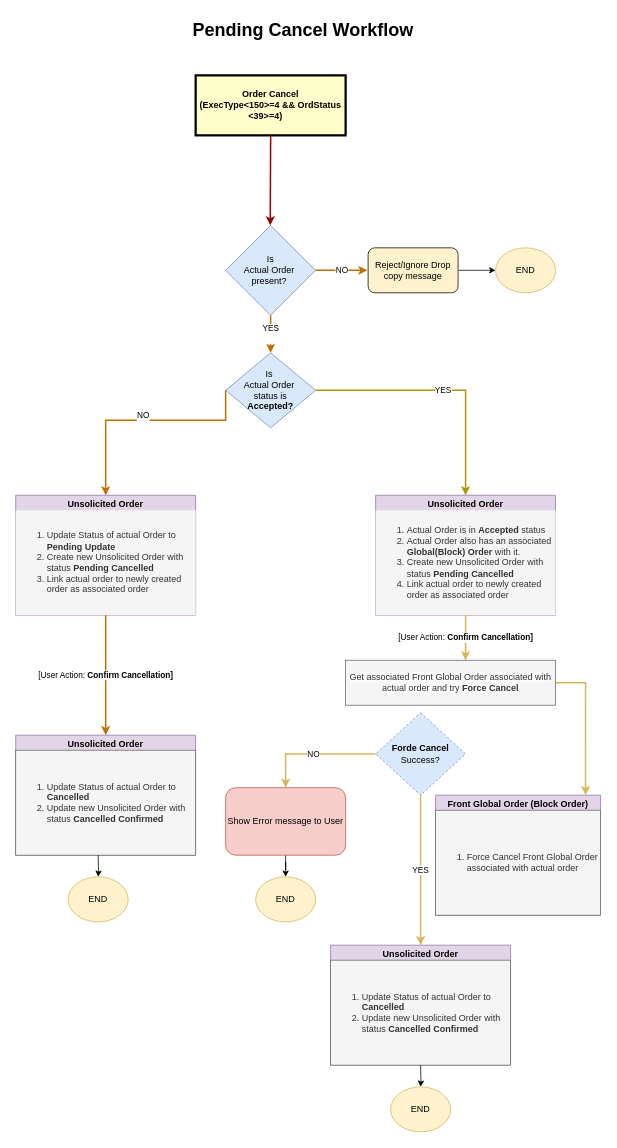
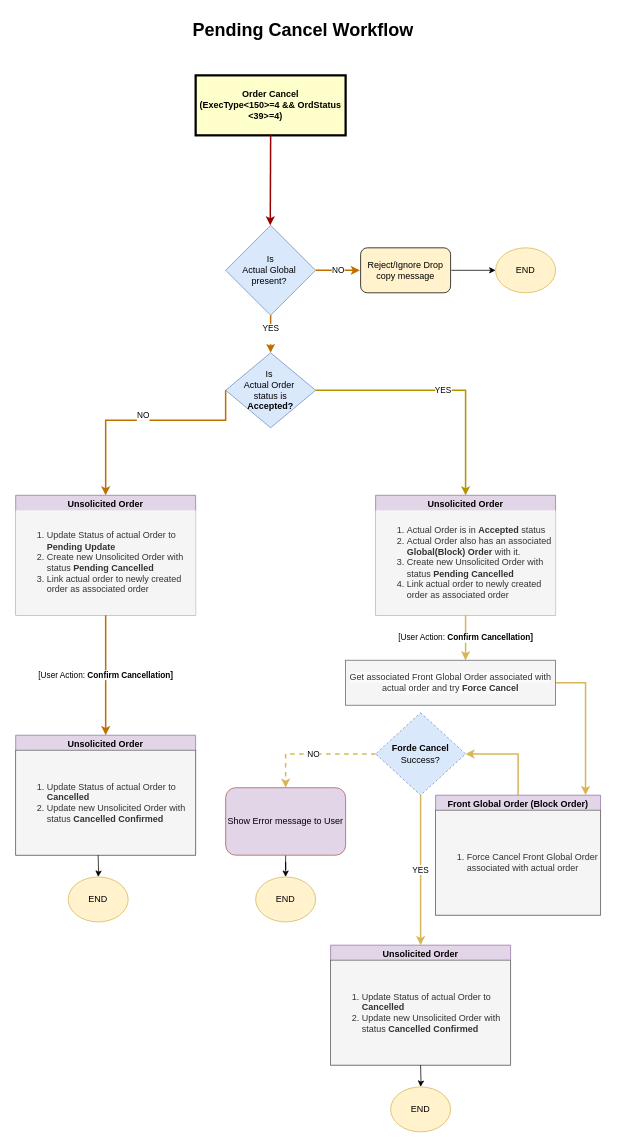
  <mxCell id="0" />
  <mxCell id="1" parent="0" />
  <mxCell id="2" value="Order Cancel&#10;(ExecType&lt;150&gt;=4 &amp;&amp; OrdStatus &lt;39&gt;=4)    " style="whiteSpace=wrap;align=center;verticalAlign=middle;fontStyle=1;strokeWidth=3;fillColor=#FFFFCC" parent="1" vertex="1"><mxGeometry x="260" y="100" width="200" height="80" as="geometry" /></mxCell>
  <mxCell id="3" value="" style="edgeStyle=none;noEdgeStyle=1;strokeColor=#990000;strokeWidth=2;" parent="1" edge="1"><mxGeometry width="100" height="100" relative="1" as="geometry"><mxPoint x="360" y="180" as="sourcePoint" /><mxPoint x="359.5" y="300" as="targetPoint" /></mxGeometry></mxCell>
  <mxCell id="4" value="Unsolicited Order" style="swimlane;whiteSpace=wrap;html=1;fillColor=#e1d5e7;strokeColor=#9673a6;" parent="1" vertex="1"><mxGeometry x="20" y="660" width="240" height="160" as="geometry" /></mxCell>
  <mxCell id="5" value="&lt;ol&gt;&lt;li&gt;Update Status of actual Order to &lt;b&gt;Pending Update&lt;/b&gt;&lt;/li&gt;&lt;li&gt;Create new Unsolicited Order with status &lt;b&gt;Pending Cancelled&lt;/b&gt;&lt;/li&gt;&lt;li&gt;Link actual order to newly created order as associated order&lt;/li&gt;&lt;/ol&gt;" style="text;html=1;align=left;verticalAlign=middle;whiteSpace=wrap;rounded=0;fillColor=#f5f5f5;fontColor=#333333;strokeColor=none;" parent="4" vertex="1"><mxGeometry y="20" width="240" height="140" as="geometry" /></mxCell>
  <mxCell id="6" value="NO" style="edgeStyle=orthogonalEdgeStyle;rounded=0;orthogonalLoop=1;jettySize=auto;html=1;fillColor=#f0a30a;strokeColor=#BD7000;strokeWidth=2;" parent="1" source="7" target="8" edge="1"><mxGeometry relative="1" as="geometry"><mxPoint x="540" y="360" as="targetPoint" /><Array as="points"><mxPoint x="430" y="360" /><mxPoint x="430" y="360" /></Array></mxGeometry></mxCell>
- <mxCell id="7" value="&lt;div&gt;Is&lt;/div&gt;Actual Order&amp;nbsp;&lt;div&gt;present?&amp;nbsp;&lt;/div&gt;" style="rhombus;whiteSpace=wrap;html=1;fillColor=#dae8fc;strokeColor=#6c8ebf;" parent="1" vertex="1"><mxGeometry x="300" y="300" width="120" height="120" as="geometry" /></mxCell>
- <mxCell id="8" value="Reject/Ignore Drop copy message" style="rounded=1;whiteSpace=wrap;html=1;fillColor=#fff2cc;strokeColor=default;perimeterSpacing=1;gradientColor=none;" parent="1" vertex="1"><mxGeometry x="490" y="330" width="120" height="60" as="geometry" /></mxCell>
+ <mxCell id="7" value="&lt;div&gt;Is&lt;/div&gt;Actual Global&amp;nbsp;&lt;div&gt;present?&amp;nbsp;&lt;/div&gt;" style="rhombus;whiteSpace=wrap;html=1;fillColor=#dae8fc;strokeColor=#6c8ebf;" parent="1" vertex="1"><mxGeometry x="300" y="300" width="120" height="120" as="geometry" /></mxCell>
+ <mxCell id="8" value="Reject/Ignore Drop copy message" style="rounded=1;whiteSpace=wrap;html=1;fillColor=#fff2cc;strokeColor=default;perimeterSpacing=1;gradientColor=none;" parent="1" vertex="1"><mxGeometry x="480" y="330" width="120" height="60" as="geometry" /></mxCell>
  <mxCell id="9" value="YES&lt;div&gt;&lt;br&gt;&lt;/div&gt;" style="edgeStyle=orthogonalEdgeStyle;rounded=0;orthogonalLoop=1;jettySize=auto;html=1;fillColor=#f0a30a;strokeColor=#BD7000;strokeWidth=2;" parent="1" source="7" target="10" edge="1"><mxGeometry relative="1" as="geometry"><mxPoint x="359" y="490" as="targetPoint" /></mxGeometry></mxCell>
  <mxCell id="10" value="Is&amp;nbsp;&lt;div&gt;Actual Order&amp;nbsp;&lt;div&gt;status is&lt;/div&gt;&lt;div&gt;&lt;b&gt;Accepted?&lt;/b&gt;&lt;/div&gt;&lt;/div&gt;" style="rhombus;whiteSpace=wrap;html=1;fillColor=#dae8fc;strokeColor=#6c8ebf;" parent="1" vertex="1"><mxGeometry x="300" y="470" width="120" height="100" as="geometry" /></mxCell>
  <mxCell id="11" value="NO&lt;div&gt;&lt;br&gt;&lt;/div&gt;" style="edgeStyle=orthogonalEdgeStyle;rounded=0;orthogonalLoop=1;jettySize=auto;html=1;exitX=0;exitY=0.5;exitDx=0;exitDy=0;entryX=0.5;entryY=0;entryDx=0;entryDy=0;fillColor=#f0a30a;strokeColor=#BD7000;strokeWidth=2;" parent="1" source="10" target="4" edge="1"><mxGeometry relative="1" as="geometry"><mxPoint x="359" y="670" as="targetPoint" /><Array as="points"><mxPoint x="140" y="560" /></Array></mxGeometry></mxCell>
  <mxCell id="12" value="Unsolicited Order" style="swimlane;whiteSpace=wrap;html=1;fillColor=#e1d5e7;strokeColor=#9673a6;" parent="1" vertex="1"><mxGeometry x="20" y="980" width="240" height="160" as="geometry" /></mxCell>
  <mxCell id="13" value="&lt;ol&gt;&lt;li&gt;Update Status of actual Order to &lt;b&gt;Cancelled&lt;/b&gt;&lt;/li&gt;&lt;li&gt;Update new Unsolicited Order with status &lt;b&gt;Cancelled Confirmed&lt;/b&gt;&lt;/li&gt;&lt;/ol&gt;" style="text;html=1;align=left;verticalAlign=middle;whiteSpace=wrap;rounded=0;fillColor=#f5f5f5;fontColor=#333333;strokeColor=#666666;" parent="12" vertex="1"><mxGeometry y="20" width="240" height="140" as="geometry" /></mxCell>
  <mxCell id="14" value="[User Action:&amp;nbsp;&lt;b&gt;Confirm Cancellation]&lt;/b&gt;" style="endArrow=classic;html=1;rounded=0;exitX=0.5;exitY=1;exitDx=0;exitDy=0;entryX=0.5;entryY=0;entryDx=0;entryDy=0;fillColor=#f0a30a;strokeColor=#BD7000;strokeWidth=2;" parent="1" source="4" target="12" edge="1"><mxGeometry relative="1" as="geometry"><mxPoint x="500" y="930" as="sourcePoint" /><mxPoint x="600" y="930" as="targetPoint" /></mxGeometry></mxCell>
  <mxCell id="15" value="Unsolicited Order" style="swimlane;whiteSpace=wrap;html=1;fillColor=#e1d5e7;strokeColor=#9673a6;" parent="1" vertex="1"><mxGeometry x="500" y="660" width="240" height="160" as="geometry" /></mxCell>
  <mxCell id="16" value="&lt;ol&gt;&lt;li&gt;Actual Order is in &lt;b&gt;Accepted &lt;/b&gt;status&lt;/li&gt;&lt;li&gt;Actual Order also has an associated &lt;b&gt;Global(Block) Order&lt;/b&gt; with it.&lt;/li&gt;&lt;li&gt;Create new Unsolicited Order with status &lt;b&gt;Pending Cancelled&lt;/b&gt;&lt;/li&gt;&lt;li&gt;Link actual order to newly created order as associated order&lt;/li&gt;&lt;/ol&gt;" style="text;html=1;align=left;verticalAlign=middle;whiteSpace=wrap;rounded=0;fillColor=#f5f5f5;fontColor=#333333;strokeColor=none;" parent="15" vertex="1"><mxGeometry y="20" width="240" height="140" as="geometry" /></mxCell>
  <mxCell id="17" value="&lt;div&gt;YES&lt;/div&gt;" style="edgeStyle=orthogonalEdgeStyle;rounded=0;orthogonalLoop=1;jettySize=auto;html=1;exitX=1;exitY=0.5;exitDx=0;exitDy=0;entryX=0.5;entryY=0;entryDx=0;entryDy=0;fillColor=#e3c800;strokeColor=#B09500;curved=0;strokeWidth=2;" parent="1" source="10" target="15" edge="1"><mxGeometry relative="1" as="geometry"><mxPoint x="780" y="560" as="sourcePoint" /><mxPoint x="839" y="670" as="targetPoint" /></mxGeometry></mxCell>
  <mxCell id="18" value="Unsolicited Order" style="swimlane;whiteSpace=wrap;html=1;fillColor=#e1d5e7;strokeColor=#9673a6;" parent="1" vertex="1"><mxGeometry x="440" y="1260" width="240" height="160" as="geometry" /></mxCell>
  <mxCell id="19" value="&lt;ol&gt;&lt;li&gt;&lt;span style=&quot;color: rgba(0, 0, 0, 0); font-family: monospace; font-size: 0px; text-wrap-mode: nowrap;&quot;&gt;%3CmxGraphModel%3E%3Croot%3E%3CmxCell%20id%3D%220%22%2F%3E%3CmxCell%20id%3D%221%22%20parent%3D%220%22%2F%3E%3CmxCell%20id%3D%222%22%20value%3D%22Unsolicited%20Order%22%20style%3D%22swimlane%3BwhiteSpace%3Dwrap%3Bhtml%3D1%3BfillColor%3D%23e1d5e7%3BstrokeColor%3D%239673a6%3B%22%20vertex%3D%221%22%20parent%3D%221%22%3E%3CmxGeometry%20x%3D%2240%22%20y%3D%22920%22%20width%3D%22240%22%20height%3D%22160%22%20as%3D%22geometry%22%2F%3E%3C%2FmxCell%3E%3CmxCell%20id%3D%223%22%20value%3D%22%26lt%3Bol%26gt%3B%26lt%3Bli%26gt%3BUpdate%20Status%20of%20actual%20Order%20to%20%26lt%3Bb%26gt%3BCancelled%26lt%3B%2Fb%26gt%3B%26lt%3B%2Fli%26gt%3B%26lt%3Bli%26gt%3BUpdate%20new%20Unsolicited%20Order%20with%20status%20%26lt%3Bb%26gt%3BCancelled%20Confirmed%26lt%3B%2Fb%26gt%3B%26lt%3B%2Fli%26gt%3B%26lt%3B%2Fol%26gt%3B%22%20style%3D%22text%3Bhtml%3D1%3Balign%3Dleft%3BverticalAlign%3Dmiddle%3BwhiteSpace%3Dwrap%3Brounded%3D0%3BfillColor%3D%23f5f5f5%3BfontColor%3D%23333333%3BstrokeColor%3D%23666666%3B%22%20vertex%3D%221%22%20parent%3D%222%22%3E%3CmxGeometry%20y%3D%2220%22%20width%3D%22240%22%20height%3D%22140%22%20as%3D%22geometry%22%2F%3E%3C%2FmxCell%3E%3CmxCell%20id%3D%224%22%20value%3D%22%5BUser%20Action%3A%20%26lt%3Bb%26gt%3BCancel%20Confirm%5D%26lt%3B%2Fb%26gt%3B%22%20style%3D%22endArrow%3Dclassic%3Bhtml%3D1%3Brounded%3D0%3BexitX%3D0.5%3BexitY%3D1%3BexitDx%3D0%3BexitDy%3D0%3BentryX%3D0.5%3BentryY%3D0%3BentryDx%3D0%3BentryDy%3D0%3BfillColor%3D%23f0a30a%3BstrokeColor%3D%23BD7000%3BstrokeWidth%3D2%3B%22%20edge%3D%221%22%20target%3D%222%22%20parent%3D%221%22%3E%3CmxGeometry%20relative%3D%221%22%20as%3D%22geometry%22%3E%3CmxPoint%20x%3D%22160%22%20y%3D%22760%22%20as%3D%22sourcePoint%22%2F%3E%3CmxPoint%20x%3D%22620%22%20y%3D%22870%22%20as%3D%22targetPoint%22%2F%3E%3C%2FmxGeometry%3E%3C%2FmxCell%3E%3C%2Froot%3E%3C%2FmxGraphModel%3E&lt;/span&gt;Update Status of actual Order to &lt;b style=&quot;background-color: transparent; color: light-dark(rgb(51, 51, 51), rgb(193, 193, 193));&quot;&gt;Cancelled&lt;/b&gt;&lt;/li&gt;&lt;li&gt;Update new Unsolicited Order with status &lt;b&gt;Cancelled Confirmed&lt;/b&gt;&lt;/li&gt;&lt;/ol&gt;" style="text;html=1;align=left;verticalAlign=middle;whiteSpace=wrap;rounded=0;fillColor=#f5f5f5;fontColor=#333333;strokeColor=#666666;" parent="18" vertex="1"><mxGeometry y="20" width="240" height="140" as="geometry" /></mxCell>
  <mxCell id="20" value="[User Action:&amp;nbsp;&lt;b&gt;Confirm Cancellation]&lt;/b&gt;" style="endArrow=classic;html=1;rounded=0;exitX=0.5;exitY=1;exitDx=0;exitDy=0;entryX=0.571;entryY=0;entryDx=0;entryDy=0;fillColor=#fff2cc;strokeColor=#d6b656;strokeWidth=2;edgeStyle=orthogonalEdgeStyle;entryPerimeter=0;gradientColor=#ffd966;" parent="1" target="25" edge="1"><mxGeometry relative="1" as="geometry"><mxPoint x="620" y="820" as="sourcePoint" /><mxPoint x="1080" y="930" as="targetPoint" /><Array as="points"><mxPoint x="620" y="870" /><mxPoint x="620" y="870" /></Array></mxGeometry></mxCell>
+ <mxCell id="21" style="edgeStyle=orthogonalEdgeStyle;rounded=0;orthogonalLoop=1;jettySize=auto;html=1;entryX=1;entryY=0.5;entryDx=0;entryDy=0;fillColor=#fff2cc;gradientColor=#ffd966;strokeColor=#d6b656;strokeWidth=2;" parent="1" source="22" target="28" edge="1"><mxGeometry relative="1" as="geometry" /></mxCell>
  <mxCell id="22" value="Front Global Order (Block Order)" style="swimlane;whiteSpace=wrap;html=1;fillColor=#e1d5e7;strokeColor=#9673a6;" parent="1" vertex="1"><mxGeometry x="580" y="1060" width="220" height="160" as="geometry" /></mxCell>
  <mxCell id="23" value="&lt;ol&gt;&lt;li&gt;Force Cancel Front Global Order associated with actual order&lt;span style=&quot;color: rgba(0, 0, 0, 0); font-family: monospace; font-size: 0px; text-wrap-mode: nowrap;&quot;&gt;%3CmxGraphModel%3E%3Croot%3E%3CmxCell%20id%3D%220%22%2F%3E%3CmxCell%20id%3D%221%22%20parent%3D%220%22%2F%3E%3CmxCell%20id%3D%222%22%20value%3D%22Unsolicited%20Order%22%20style%3D%22swimlane%3BwhiteSpace%3Dwrap%3Bhtml%3D1%3BfillColor%3D%23e1d5e7%3BstrokeColor%3D%239673a6%3B%22%20vertex%3D%221%22%20parent%3D%221%22%3E%3CmxGeometry%20x%3D%2240%22%20y%3D%22920%22%20width%3D%22240%22%20height%3D%22160%22%20as%3D%22geometry%22%2F%3E%3C%2FmxCell%3E%3CmxCell%20id%3D%223%22%20value%3D%22%26lt%3Bol%26gt%3B%26lt%3Bli%26gt%3BUpdate%20Status%20of%20actual%20Order%20to%20%26lt%3Bb%26gt%3BCancelled%26lt%3B%2Fb%26gt%3B%26lt%3B%2Fli%26gt%3B%26lt%3Bli%26gt%3BUpdate%20new%20Unsolicited%20Order%20with%20status%20%26lt%3Bb%26gt%3BCancelled%20Confirmed%26lt%3B%2Fb%26gt%3B%26lt%3B%2Fli%26gt%3B%26lt%3B%2Fol%26gt%3B%22%20style%3D%22text%3Bhtml%3D1%3Balign%3Dleft%3BverticalAlign%3Dmiddle%3BwhiteSpace%3Dwrap%3Brounded%3D0%3BfillColor%3D%23f5f5f5%3BfontColor%3D%23333333%3BstrokeColor%3D%23666666%3B%22%20vertex%3D%221%22%20parent%3D%222%22%3E%3CmxGeometry%20y%3D%2220%22%20width%3D%22240%22%20height%3D%22140%22%20as%3D%22geometry%22%2F%3E%3C%2FmxCell%3E%3CmxCell%20id%3D%224%22%20value%3D%22%5BUser%20Action%3A%20%26lt%3Bb%26gt%3BCancel%20Confirm%5D%26lt%3B%2Fb%26gt%3B%22%20style%3D%22endArrow%3Dclassic%3Bhtml%3D1%3Brounded%3D0%3BexitX%3D0.5%3BexitY%3D1%3BexitDx%3D0%3BexitDy%3D0%3BentryX%3D0.5%3BentryY%3D0%3BentryDx%3D0%3BentryDy%3D0%3BfillColor%3D%23f0a30a%3BstrokeColor%3D%23BD7000%3BstrokeWidth%3D2%3B%22%20edge%3D%221%22%20target%3D%222%22%20parent%3D%221%22%3E%3CmxGeometry%20relative%3D%221%22%20as%3D%22geometry%22%3E%3CmxPoint%20x%3D%22160%22%20y%3D%22760%22%20as%3D%22sourcePoint%22%2F%3E%3CmxPoint%20x%3D%22620%22%20y%3D%22870%22%20as%3D%22targetPoint%22%2F%3E%3C%2FmxGeometry%3E%3C%2FmxCell%3E%3C%2Froot%3E%3C%2FmxGraphModel%3&lt;/span&gt;&lt;/li&gt;&lt;/ol&gt;" style="text;html=1;align=left;verticalAlign=middle;whiteSpace=wrap;rounded=0;fillColor=#f5f5f5;fontColor=#333333;strokeColor=#666666;" parent="22" vertex="1"><mxGeometry y="20" width="220" height="140" as="geometry" /></mxCell>
  <mxCell id="24" style="edgeStyle=orthogonalEdgeStyle;rounded=0;orthogonalLoop=1;jettySize=auto;html=1;entryX=0.909;entryY=0;entryDx=0;entryDy=0;exitX=1;exitY=0.5;exitDx=0;exitDy=0;entryPerimeter=0;fillColor=#fff2cc;gradientColor=#ffd966;strokeColor=#d6b656;strokeWidth=2;" parent="1" source="25" target="22" edge="1"><mxGeometry relative="1" as="geometry"><Array as="points"><mxPoint x="780" y="910" /></Array></mxGeometry></mxCell>
  <mxCell id="25" value="&lt;br&gt;&lt;span style=&quot;color: rgb(51, 51, 51); font-family: Helvetica; font-size: 12px; font-style: normal; font-variant-ligatures: normal; font-variant-caps: normal; font-weight: 400; letter-spacing: normal; orphans: 2; text-align: left; text-indent: 0px; text-transform: none; widows: 2; word-spacing: 0px; -webkit-text-stroke-width: 0px; white-space: normal; background-color: rgb(251, 251, 251); text-decoration-thickness: initial; text-decoration-style: initial; text-decoration-color: initial; float: none; display: inline !important;&quot;&gt;Get associated Front Global Order associated with actual order and try &lt;/span&gt;&lt;span style=&quot;color: rgb(51, 51, 51); font-family: Helvetica; font-size: 12px; font-style: normal; font-variant-ligatures: normal; font-variant-caps: normal; letter-spacing: normal; orphans: 2; text-align: left; text-indent: 0px; text-transform: none; widows: 2; word-spacing: 0px; -webkit-text-stroke-width: 0px; white-space: normal; background-color: rgb(251, 251, 251); text-decoration-thickness: initial; text-decoration-style: initial; text-decoration-color: initial; float: none; display: inline !important;&quot;&gt;&lt;b&gt;Force Cancel&lt;/b&gt;&lt;/span&gt;&lt;div&gt;&lt;br/&gt;&lt;/div&gt;" style="rounded=0;whiteSpace=wrap;html=1;fillColor=#f5f5f5;fontColor=#333333;strokeColor=#666666;" parent="1" vertex="1"><mxGeometry x="460" y="880" width="280" height="60" as="geometry" /></mxCell>
  <mxCell id="26" value="YES" style="edgeStyle=orthogonalEdgeStyle;rounded=0;orthogonalLoop=1;jettySize=auto;html=1;entryX=0.5;entryY=0;entryDx=0;entryDy=0;fillColor=#fff2cc;gradientColor=#ffd966;strokeColor=#d6b656;strokeWidth=2;" parent="1" source="28" target="18" edge="1"><mxGeometry relative="1" as="geometry"><Array as="points"><mxPoint x="560" y="1130" /><mxPoint x="560" y="1130" /></Array></mxGeometry></mxCell>
- <mxCell id="27" value="NO" style="edgeStyle=orthogonalEdgeStyle;rounded=0;orthogonalLoop=1;jettySize=auto;html=1;entryX=0.5;entryY=0;entryDx=0;entryDy=0;fillColor=#fff2cc;gradientColor=#ffd966;strokeColor=#d6b656;strokeWidth=2;" parent="1" source="28" target="30" edge="1"><mxGeometry relative="1" as="geometry"><Array as="points"><mxPoint x="380" y="1005" /></Array></mxGeometry></mxCell>
+ <mxCell id="27" value="NO" style="edgeStyle=orthogonalEdgeStyle;rounded=0;orthogonalLoop=1;jettySize=auto;html=1;entryX=0.5;entryY=0;entryDx=0;entryDy=0;fillColor=#fff2cc;gradientColor=#ffd966;strokeColor=#d6b656;strokeWidth=2;dashed=1;" parent="1" source="28" target="30" edge="1"><mxGeometry relative="1" as="geometry"><Array as="points"><mxPoint x="380" y="1005" /></Array></mxGeometry></mxCell>
  <mxCell id="28" value="&lt;b&gt;Forde Cancel&lt;/b&gt;&lt;div&gt;Success?&lt;/div&gt;" style="rhombus;whiteSpace=wrap;html=1;fillColor=#dae8fc;strokeColor=#6c8ebf;dashed=1;" parent="1" vertex="1"><mxGeometry x="500" y="950" width="120" height="110" as="geometry" /></mxCell>
  <mxCell id="29" value="" style="edgeStyle=orthogonalEdgeStyle;rounded=0;orthogonalLoop=1;jettySize=auto;html=1;" parent="1" source="30" target="31" edge="1"><mxGeometry relative="1" as="geometry" /></mxCell>
- <mxCell id="30" value="Show Error message to User" style="rounded=1;whiteSpace=wrap;html=1;fillColor=#f8cecc;strokeColor=#b85450;" parent="1" vertex="1"><mxGeometry x="300" y="1050" width="160" height="90" as="geometry" /></mxCell>
+ <mxCell id="30" value="Show Error message to User" style="rounded=1;whiteSpace=wrap;html=1;fillColor=#e1d5e7;strokeColor=#b85450;" parent="1" vertex="1"><mxGeometry x="300" y="1050" width="160" height="90" as="geometry" /></mxCell>
  <mxCell id="31" value="END" style="ellipse;whiteSpace=wrap;html=1;fillColor=#fff2cc;strokeColor=#d6b656;" parent="1" vertex="1"><mxGeometry x="340" y="1169" width="80" height="60" as="geometry" /></mxCell>
  <mxCell id="32" value="" style="edgeStyle=orthogonalEdgeStyle;rounded=0;orthogonalLoop=1;jettySize=auto;html=1;" parent="1" target="33" edge="1"><mxGeometry relative="1" as="geometry"><mxPoint x="560" y="1420" as="sourcePoint" /></mxGeometry></mxCell>
  <mxCell id="33" value="END" style="ellipse;whiteSpace=wrap;html=1;fillColor=#fff2cc;strokeColor=#d6b656;" parent="1" vertex="1"><mxGeometry x="520" y="1449" width="80" height="60" as="geometry" /></mxCell>
  <mxCell id="34" value="" style="edgeStyle=orthogonalEdgeStyle;rounded=0;orthogonalLoop=1;jettySize=auto;html=1;" parent="1" target="35" edge="1"><mxGeometry relative="1" as="geometry"><mxPoint x="130" y="1140" as="sourcePoint" /></mxGeometry></mxCell>
  <mxCell id="35" value="END" style="ellipse;whiteSpace=wrap;html=1;fillColor=#fff2cc;strokeColor=#d6b656;" parent="1" vertex="1"><mxGeometry x="90" y="1169" width="80" height="60" as="geometry" /></mxCell>
  <mxCell id="36" value="END" style="ellipse;whiteSpace=wrap;html=1;fillColor=#fff2cc;strokeColor=#d6b656;" parent="1" vertex="1"><mxGeometry x="660" y="330" width="80" height="60" as="geometry" /></mxCell>
  <mxCell id="37" style="edgeStyle=orthogonalEdgeStyle;rounded=0;orthogonalLoop=1;jettySize=auto;html=1;entryX=0;entryY=0.5;entryDx=0;entryDy=0;" parent="1" source="8" target="36" edge="1"><mxGeometry relative="1" as="geometry" /></mxCell>
  <mxCell id="38" value="Pending Cancel Workflow" style="text;strokeColor=none;fillColor=none;html=1;fontSize=24;fontStyle=1;verticalAlign=middle;align=center;" parent="1" vertex="1"><mxGeometry x="23" y="20" width="760" height="40" as="geometry" /></mxCell>
